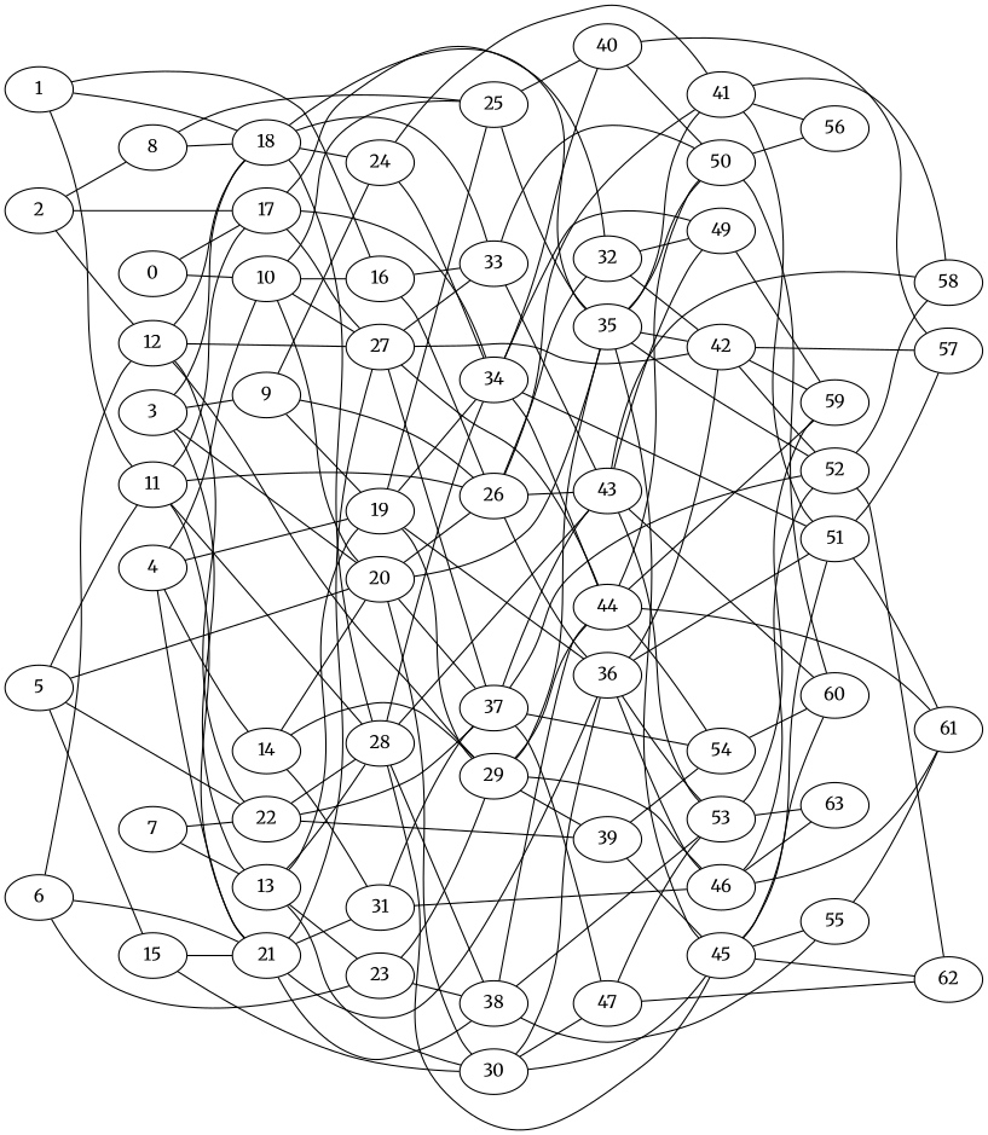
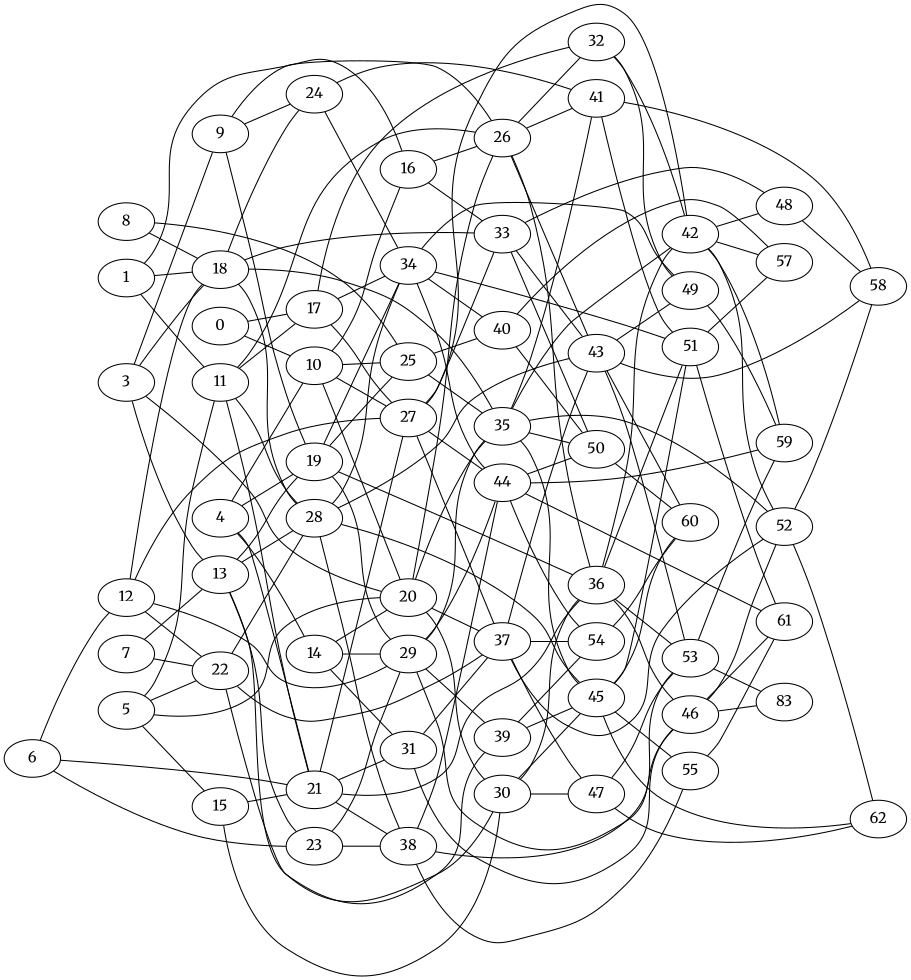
  strict graph {
    fontname=Merriweather
    rankdir=LR
    node [fontname=Merriweather]
    edge [fontname=Merriweather]
    0
    10
    17
    16
    20
    25
    27
    34
    32
    26
    33
    35
    30
    37
    40
    42
    44
    49
    51
    1
    11
    18
    21
    28
    24
    36
    31
    38
    41
    43
    45
    50
+   48
    52
-   2
    12
    8
    22
    29
    19
    39
    46
    53
    3
    13
    9
    23
    47
    54
    4
    14
    55
    5
    15
    6
    7
    57
    59
    58
-   56
    60
    61
    62
-   63
+   63 [label=83]
    0 -- 10
    0 -- 17
    10 -- 16
    10 -- 20
    10 -- 25
    10 -- 27
    17 -- 27
    17 -- 34
    17 -- 32
    16 -- 26
    16 -- 33
    20 -- 26
    20 -- 35
    20 -- 30
    20 -- 37
    25 -- 35
    25 -- 40
    27 -- 33
    27 -- 37
    27 -- 42
    27 -- 44
    34 -- 40
    34 -- 44
    34 -- 49
    34 -- 51
    32 -- 42
    32 -- 49
    26 -- 32
    26 -- 36
    26 -- 41
    26 -- 43
    33 -- 43
    33 -- 50
+   33 -- 48
    35 -- 42
    35 -- 41
    35 -- 45
    35 -- 50
    35 -- 52
    30 -- 36
    30 -- 45
    30 -- 47
    37 -- 43
    37 -- 52
    37 -- 47
    37 -- 54
    40 -- 50
    40 -- 57
+   42 -- 48
    42 -- 52
    42 -- 57
    42 -- 59
    44 -- 50
    44 -- 54
    44 -- 59
    44 -- 61
    49 -- 59
    51 -- 57
    51 -- 61
    1 -- 16
    1 -- 11
    1 -- 18
    11 -- 17
    11 -- 26
    11 -- 21
    11 -- 28
    18 -- 33
    18 -- 35
    18 -- 28
    18 -- 24
    21 -- 27
    21 -- 36
    21 -- 31
    21 -- 38
    28 -- 34
    28 -- 38
    28 -- 43
    28 -- 45
    24 -- 34
    24 -- 41
    36 -- 42
    36 -- 51
    36 -- 46
    36 -- 53
    31 -- 37
    31 -- 46
    38 -- 44
    38 -- 53
    38 -- 55
    41 -- 51
    41 -- 58
-   41 -- 56
    43 -- 49
    43 -- 53
    43 -- 58
    43 -- 60
    45 -- 51
    45 -- 55
    45 -- 60
    45 -- 62
-   50 -- 56
    50 -- 60
+   48 -- 58
    52 -- 58
    52 -- 62
-   2 -- 17
-   2 -- 12
-   2 -- 8
    12 -- 27
    12 -- 18
    12 -- 22
    12 -- 29
    8 -- 25
    8 -- 18
    22 -- 37
    22 -- 28
    22 -- 39
    29 -- 35
    29 -- 44
    29 -- 39
    29 -- 46
    19 -- 25
    19 -- 34
    19 -- 36
    19 -- 29
    39 -- 45
    39 -- 54
    46 -- 52
    46 -- 61
    46 -- 63
    53 -- 59
    53 -- 63
    3 -- 20
    3 -- 18
    3 -- 13
    3 -- 9
    13 -- 30
    13 -- 28
    13 -- 19
    13 -- 23
    9 -- 26
    9 -- 24
    9 -- 19
    23 -- 38
    23 -- 29
    47 -- 53
    47 -- 62
    54 -- 60
    4 -- 10
    4 -- 21
    4 -- 19
    4 -- 14
    14 -- 20
    14 -- 31
    14 -- 29
    55 -- 61
    5 -- 20
    5 -- 11
    5 -- 22
    5 -- 15
    15 -- 30
    15 -- 21
    6 -- 21
    6 -- 12
    6 -- 23
    7 -- 22
    7 -- 13
  }
